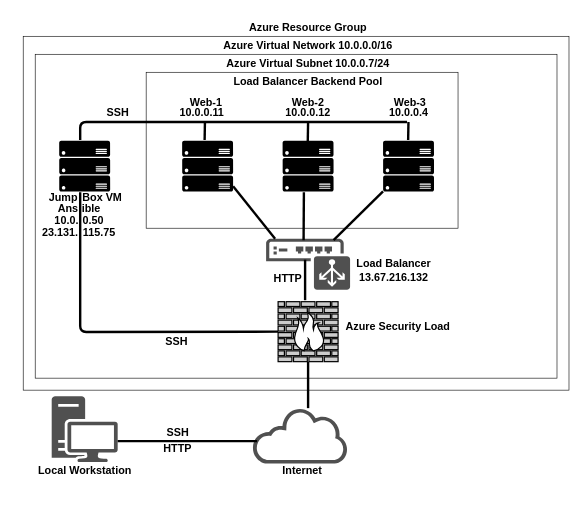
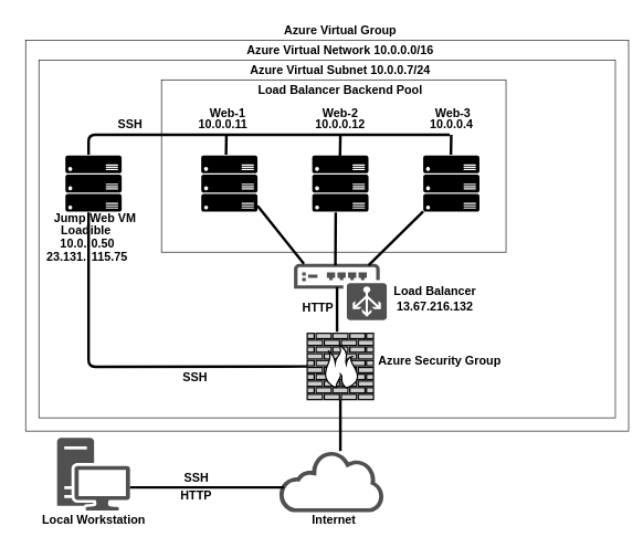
  <mxCell id="0" />
  <mxCell id="1" parent="0" />
  <mxCell id="2" value="" style="rounded=0;whiteSpace=wrap;html=1;" vertex="1" parent="1"><mxGeometry x="38" y="60" width="910" height="590" as="geometry" /></mxCell>
  <mxCell id="3" value="" style="rounded=0;whiteSpace=wrap;html=1;" vertex="1" parent="1"><mxGeometry x="58" y="90" width="870" height="540" as="geometry" /></mxCell>
- <mxCell id="4" value="&lt;b&gt;&lt;font style=&quot;font-size: 18px&quot;&gt;Azure Resource Group&lt;/font&gt;&lt;/b&gt;" style="text;html=1;strokeColor=none;fillColor=none;align=center;verticalAlign=middle;whiteSpace=wrap;rounded=0;" vertex="1" parent="1"><mxGeometry x="388" width="250" height="50" as="geometry" y="20" /></mxCell>
+ <mxCell id="4" value="&lt;b&gt;&lt;font style=&quot;font-size: 18px&quot;&gt;Azure Virtual Group&lt;/font&gt;&lt;/b&gt;" style="text;html=1;strokeColor=none;fillColor=none;align=center;verticalAlign=middle;whiteSpace=wrap;rounded=0;" vertex="1" parent="1"><mxGeometry x="388" width="250" height="50" as="geometry" y="20" /></mxCell>
  <mxCell id="5" value="&lt;font style=&quot;font-size: 18px&quot;&gt;&lt;b&gt;Azure Virtual Network 10.0.0.0/16 &lt;/b&gt;&lt;/font&gt;" style="text;html=1;strokeColor=none;fillColor=none;align=center;verticalAlign=middle;whiteSpace=wrap;rounded=0;" vertex="1" parent="1"><mxGeometry x="318" y="40" width="390" height="70" as="geometry" /></mxCell>
  <mxCell id="6" value="" style="pointerEvents=1;shadow=0;dashed=0;html=1;strokeColor=none;fillColor=#505050;labelPosition=center;verticalLabelPosition=bottom;verticalAlign=top;outlineConnect=0;align=center;shape=mxgraph.office.devices.workstation;" vertex="1" parent="1"><mxGeometry x="85.5" y="660" width="110" height="110" as="geometry" /></mxCell>
  <mxCell id="7" value="&lt;font style=&quot;font-size: 18px&quot;&gt;&lt;b&gt;Local Workstation&lt;/b&gt;&lt;/font&gt;" style="text;html=1;strokeColor=none;fillColor=none;align=center;verticalAlign=middle;whiteSpace=wrap;rounded=0;" vertex="1" parent="1"><mxGeometry x="20.5" y="750" width="240" height="70" as="geometry" /></mxCell>
  <mxCell id="8" value="&lt;font style=&quot;font-size: 18px&quot;&gt;&lt;b&gt;Internet&lt;/b&gt;&lt;/font&gt;" style="text;html=1;strokeColor=none;fillColor=none;align=center;verticalAlign=middle;whiteSpace=wrap;rounded=0;" vertex="1" parent="1"><mxGeometry x="425.5" y="757.5" width="155" height="55" as="geometry" /></mxCell>
  <mxCell id="9" value="&lt;font style=&quot;font-size: 18px&quot;&gt;&lt;b&gt;SSH&lt;/b&gt;&lt;/font&gt;" style="text;html=1;strokeColor=none;fillColor=none;align=center;verticalAlign=middle;whiteSpace=wrap;rounded=0;" vertex="1" parent="1"><mxGeometry x="250.5" y="701" width="90" height="40" as="geometry" /></mxCell>
  <mxCell id="10" value="" style="pointerEvents=1;shadow=0;dashed=0;html=1;strokeColor=none;fillColor=#505050;labelPosition=center;verticalLabelPosition=bottom;verticalAlign=top;outlineConnect=0;align=center;shape=mxgraph.office.devices.load_balancer;" vertex="1" parent="1"><mxGeometry x="443" y="397.5" width="140" height="85" as="geometry" /></mxCell>
  <mxCell id="11" value="" style="rounded=0;whiteSpace=wrap;html=1;strokeColor=#000000;fillColor=#FFFFFF;" vertex="1" parent="1"><mxGeometry x="243" y="120" width="520" height="260" as="geometry" /></mxCell>
  <mxCell id="12" value="" style="fontColor=#0066CC;verticalAlign=top;verticalLabelPosition=bottom;labelPosition=center;align=center;html=1;outlineConnect=0;fillColor=#CCCCCC;gradientColor=none;gradientDirection=north;strokeWidth=2;shape=mxgraph.networks.firewall;" vertex="1" parent="1"><mxGeometry x="463" y="502.5" width="100" height="100" as="geometry" /></mxCell>
  <mxCell id="13" value="&lt;font style=&quot;font-size: 18px&quot;&gt;&lt;b&gt;Load Balancer&lt;br&gt;&lt;/b&gt;&lt;/font&gt;" style="text;html=1;strokeColor=none;fillColor=none;align=center;verticalAlign=middle;whiteSpace=wrap;rounded=0;" vertex="1" parent="1"><mxGeometry x="470.5" y="365" width="370" height="150" as="geometry" /></mxCell>
  <mxCell id="14" value="" style="aspect=fixed;pointerEvents=1;shadow=0;dashed=0;html=1;strokeColor=none;labelPosition=center;verticalLabelPosition=bottom;verticalAlign=top;align=center;shape=mxgraph.azure.server_rack;fillColor=#000000;" vertex="1" parent="1"><mxGeometry x="638" y="234" width="85" height="85" as="geometry" /></mxCell>
  <mxCell id="15" value="" style="aspect=fixed;pointerEvents=1;shadow=0;dashed=0;html=1;strokeColor=none;labelPosition=center;verticalLabelPosition=bottom;verticalAlign=top;align=center;shape=mxgraph.azure.server_rack;fillColor=#000000;" vertex="1" parent="1"><mxGeometry x="98" y="234" width="85" height="85" as="geometry" /></mxCell>
  <mxCell id="16" value="" style="aspect=fixed;pointerEvents=1;shadow=0;dashed=0;html=1;strokeColor=none;labelPosition=center;verticalLabelPosition=bottom;verticalAlign=top;align=center;shape=mxgraph.azure.server_rack;fillColor=#000000;" vertex="1" parent="1"><mxGeometry x="470.5" y="234" width="85" height="85" as="geometry" /></mxCell>
  <mxCell id="17" value="&lt;font style=&quot;font-size: 18px&quot;&gt;&lt;b&gt;10.0.0.11&lt;/b&gt;&lt;/font&gt;" style="text;html=1;strokeColor=none;fillColor=none;align=center;verticalAlign=middle;whiteSpace=wrap;rounded=0;" vertex="1" parent="1"><mxGeometry x="260.5" y="157" width="150" height="60" as="geometry" /></mxCell>
  <mxCell id="18" value="&lt;font style=&quot;font-size: 18px&quot;&gt;&lt;b&gt;HTTP&lt;/b&gt;&lt;/font&gt;" style="text;html=1;strokeColor=none;fillColor=none;align=center;verticalAlign=middle;whiteSpace=wrap;rounded=0;" vertex="1" parent="1"><mxGeometry x="233" y="722.5" width="125" height="50" as="geometry" /></mxCell>
  <mxCell id="19" value="&lt;font style=&quot;font-size: 18px&quot;&gt;&lt;b&gt;Azure Virtual Subnet 10.0.0.7/24&lt;br&gt;&lt;/b&gt;&lt;/font&gt;" style="text;html=1;strokeColor=none;fillColor=none;align=center;verticalAlign=middle;whiteSpace=wrap;rounded=0;" vertex="1" parent="1"><mxGeometry x="363" y="86" width="300" height="40" as="geometry" /></mxCell>
- <mxCell id="20" value="&lt;font style=&quot;font-size: 18px&quot;&gt;&lt;b&gt;Azure Security Load&lt;br&gt;&lt;/b&gt;&lt;/font&gt;" style="text;html=1;strokeColor=none;fillColor=none;align=center;verticalAlign=middle;whiteSpace=wrap;rounded=0;" vertex="1" parent="1"><mxGeometry x="508" y="525" width="310" height="40" as="geometry" /></mxCell>
+ <mxCell id="20" value="&lt;font style=&quot;font-size: 18px&quot;&gt;&lt;b&gt;Azure Security Group&lt;br&gt;&lt;/b&gt;&lt;/font&gt;" style="text;html=1;strokeColor=none;fillColor=none;align=center;verticalAlign=middle;whiteSpace=wrap;rounded=0;" vertex="1" parent="1"><mxGeometry x="508" y="525" width="310" height="40" as="geometry" /></mxCell>
  <mxCell id="21" value="" style="aspect=fixed;pointerEvents=1;shadow=0;dashed=0;html=1;strokeColor=none;labelPosition=center;verticalLabelPosition=bottom;verticalAlign=top;align=center;shape=mxgraph.azure.server_rack;fillColor=#000000;" vertex="1" parent="1"><mxGeometry x="303" y="234" width="85" height="85" as="geometry" /></mxCell>
  <mxCell id="22" value="&lt;font style=&quot;font-size: 18px&quot;&gt;&lt;b&gt;10.0.0.12&lt;/b&gt;&lt;/font&gt;" style="text;html=1;strokeColor=none;fillColor=none;align=center;verticalAlign=middle;whiteSpace=wrap;rounded=0;" vertex="1" parent="1"><mxGeometry x="438" y="157" width="150" height="60" as="geometry" /></mxCell>
  <mxCell id="23" value="&lt;font style=&quot;font-size: 18px&quot;&gt;&lt;b&gt;10.0.&lt;/b&gt;&lt;/font&gt;" style="text;html=1;strokeColor=none;fillColor=none;align=center;verticalAlign=middle;whiteSpace=wrap;rounded=0;" vertex="1" parent="1"><mxGeometry x="70.38" y="338" width="80.75" height="60" as="geometry" /></mxCell>
  <mxCell id="24" value="&lt;font style=&quot;font-size: 18px&quot;&gt;&lt;b&gt;10.0.0.4&lt;/b&gt;&lt;/font&gt;" style="text;html=1;strokeColor=none;fillColor=none;align=center;verticalAlign=middle;whiteSpace=wrap;rounded=0;" vertex="1" parent="1"><mxGeometry x="605.5" y="157" width="150" height="60" as="geometry" /></mxCell>
  <mxCell id="25" value="" style="pointerEvents=1;shadow=0;dashed=0;html=1;strokeColor=none;fillColor=#505050;labelPosition=center;verticalLabelPosition=bottom;outlineConnect=0;verticalAlign=top;align=center;shape=mxgraph.office.clouds.cloud;" vertex="1" parent="1"><mxGeometry x="420.5" y="680" width="160" height="92.5" as="geometry" /></mxCell>
  <mxCell id="26" value="" style="endArrow=none;html=1;strokeWidth=4;" edge="1" parent="1"><mxGeometry width="50" height="50" relative="1" as="geometry"><mxPoint x="195.5" y="735" as="sourcePoint" /><mxPoint x="428" y="735" as="targetPoint" /></mxGeometry></mxCell>
  <mxCell id="27" value="" style="endArrow=none;html=1;strokeWidth=4;entryX=0.5;entryY=1;entryDx=0;entryDy=0;entryPerimeter=0;" edge="1" parent="1" target="12"><mxGeometry width="50" height="50" relative="1" as="geometry"><mxPoint x="513" y="680" as="sourcePoint" /><mxPoint x="548" y="630" as="targetPoint" /></mxGeometry></mxCell>
  <mxCell id="28" value="" style="endArrow=none;html=1;strokeWidth=4;" edge="1" parent="1"><mxGeometry width="50" height="50" relative="1" as="geometry"><mxPoint x="508" y="500" as="sourcePoint" /><mxPoint x="508" y="432.5" as="targetPoint" /></mxGeometry></mxCell>
  <mxCell id="29" value="" style="endArrow=none;html=1;strokeWidth=4;" edge="1" parent="1"><mxGeometry width="50" height="50" relative="1" as="geometry"><mxPoint x="505.5" y="400" as="sourcePoint" /><mxPoint x="506" y="320" as="targetPoint" /></mxGeometry></mxCell>
  <mxCell id="30" value="" style="endArrow=none;html=1;strokeWidth=4;" edge="1" parent="1" target="14"><mxGeometry width="50" height="50" relative="1" as="geometry"><mxPoint x="555.5" y="400" as="sourcePoint" /><mxPoint x="679" y="260" as="targetPoint" /></mxGeometry></mxCell>
  <mxCell id="31" value="" style="endArrow=none;html=1;strokeWidth=4;" edge="1" parent="1"><mxGeometry width="50" height="50" relative="1" as="geometry"><mxPoint x="458" y="397.5" as="sourcePoint" /><mxPoint x="388" y="310" as="targetPoint" /></mxGeometry></mxCell>
  <mxCell id="32" value="" style="endArrow=none;html=1;strokeWidth=4;" edge="1" parent="1"><mxGeometry width="50" height="50" relative="1" as="geometry"><mxPoint x="133" y="233" as="sourcePoint" /><mxPoint x="678" y="203" as="targetPoint" /><Array as="points"><mxPoint x="133" y="203" /></Array></mxGeometry></mxCell>
  <mxCell id="33" value="" style="endArrow=none;html=1;strokeWidth=4;" edge="1" parent="1"><mxGeometry width="50" height="50" relative="1" as="geometry"><mxPoint x="340.5" y="233" as="sourcePoint" /><mxPoint x="341" y="203" as="targetPoint" /></mxGeometry></mxCell>
  <mxCell id="34" value="" style="endArrow=none;html=1;strokeWidth=4;" edge="1" parent="1"><mxGeometry width="50" height="50" relative="1" as="geometry"><mxPoint x="512.33" y="243" as="sourcePoint" /><mxPoint x="513" y="203" as="targetPoint" /></mxGeometry></mxCell>
  <mxCell id="35" value="" style="endArrow=none;html=1;strokeWidth=4;" edge="1" parent="1"><mxGeometry width="50" height="50" relative="1" as="geometry"><mxPoint x="679.83" y="233" as="sourcePoint" /><mxPoint x="680.33" y="203" as="targetPoint" /></mxGeometry></mxCell>
  <mxCell id="36" value="" style="endArrow=none;html=1;strokeWidth=4;" edge="1" parent="1"><mxGeometry width="50" height="50" relative="1" as="geometry"><mxPoint x="133" y="320" as="sourcePoint" /><mxPoint x="463" y="552.5" as="targetPoint" /><Array as="points"><mxPoint x="133" y="553" /></Array></mxGeometry></mxCell>
  <mxCell id="37" value="&lt;font style=&quot;font-size: 18px&quot;&gt;&lt;b&gt;SSH&lt;/b&gt;&lt;/font&gt;" style="text;html=1;strokeColor=none;fillColor=none;align=center;verticalAlign=middle;whiteSpace=wrap;rounded=0;" vertex="1" parent="1"><mxGeometry x="249" y="549" width="90" height="40" as="geometry" /></mxCell>
  <mxCell id="38" value="&lt;font style=&quot;font-size: 18px&quot;&gt;&lt;b&gt;Load Balancer&lt;/b&gt; &lt;b&gt;Backend Pool&lt;/b&gt;&lt;br&gt;&lt;b&gt;&lt;/b&gt;&lt;/font&gt;" style="text;html=1;strokeColor=none;fillColor=none;align=center;verticalAlign=middle;whiteSpace=wrap;rounded=0;" vertex="1" parent="1"><mxGeometry x="328" y="60" width="370" height="150" as="geometry" /></mxCell>
  <mxCell id="39" value="&lt;font style=&quot;font-size: 18px&quot;&gt;&lt;b&gt;SSH&lt;/b&gt;&lt;/font&gt;" style="text;html=1;strokeColor=none;fillColor=none;align=center;verticalAlign=middle;whiteSpace=wrap;rounded=0;" vertex="1" parent="1"><mxGeometry x="151" y="167" width="90" height="40" as="geometry" /></mxCell>
  <mxCell id="40" value="&lt;font style=&quot;font-size: 18px&quot;&gt;&lt;b&gt;Web-1&lt;/b&gt;&lt;/font&gt;" style="text;html=1;strokeColor=none;fillColor=none;align=center;verticalAlign=middle;whiteSpace=wrap;rounded=0;" vertex="1" parent="1"><mxGeometry x="298" y="150" width="90" height="40" as="geometry" /></mxCell>
  <mxCell id="41" value="&lt;font style=&quot;font-size: 18px&quot;&gt;&lt;b&gt;Web-2&lt;/b&gt;&lt;/font&gt;" style="text;html=1;strokeColor=none;fillColor=none;align=center;verticalAlign=middle;whiteSpace=wrap;rounded=0;" vertex="1" parent="1"><mxGeometry x="468" y="150" width="90" height="40" as="geometry" /></mxCell>
  <mxCell id="42" value="&lt;font style=&quot;font-size: 18px&quot;&gt;&lt;b&gt;Web-3&lt;/b&gt;&lt;/font&gt;" style="text;html=1;strokeColor=none;fillColor=none;align=center;verticalAlign=middle;whiteSpace=wrap;rounded=0;" vertex="1" parent="1"><mxGeometry x="638" y="150" width="90" height="40" as="geometry" /></mxCell>
  <mxCell id="43" value="&lt;font style=&quot;font-size: 18px&quot;&gt;&lt;b&gt;HTTP&lt;/b&gt;&lt;/font&gt;" style="text;html=1;strokeColor=none;fillColor=none;align=center;verticalAlign=middle;whiteSpace=wrap;rounded=0;" vertex="1" parent="1"><mxGeometry x="417" y="440" width="125" height="50" as="geometry" /></mxCell>
  <mxCell id="44" value="&lt;font style=&quot;font-size: 18px&quot;&gt;&lt;b&gt;13.67.216.132&lt;/b&gt;&lt;/font&gt;" style="text;html=1;strokeColor=none;fillColor=none;align=center;verticalAlign=middle;whiteSpace=wrap;rounded=0;fontSize=11;" vertex="1" parent="1"><mxGeometry x="520.5" y="422.5" width="270" height="80" as="geometry" /></mxCell>
  <mxCell id="45" value="&lt;font style=&quot;font-size: 18px&quot;&gt;&lt;b&gt;&lt;font style=&quot;font-size: 18px&quot;&gt;Jump&lt;/font&gt;&lt;br&gt;&lt;/b&gt;&lt;/font&gt;" style="text;html=1;strokeColor=none;fillColor=none;align=center;verticalAlign=middle;whiteSpace=wrap;rounded=0;fontSize=11;" vertex="1" parent="1"><mxGeometry x="61" y="309" width="87.5" height="40" as="geometry" /></mxCell>
- <mxCell id="46" value="&lt;b&gt;&lt;font style=&quot;font-size: 18px&quot;&gt;Box VM&lt;/font&gt;&lt;/b&gt;&lt;font style=&quot;font-size: 18px&quot;&gt;&lt;b&gt;&lt;br&gt;&lt;/b&gt;&lt;/font&gt;" style="text;html=1;strokeColor=none;fillColor=none;align=center;verticalAlign=middle;whiteSpace=wrap;rounded=0;fontSize=11;" vertex="1" parent="1"><mxGeometry x="125.5" y="309" width="87.5" height="40" as="geometry" /></mxCell>
+ <mxCell id="46" value="&lt;b&gt;&lt;font style=&quot;font-size: 18px&quot;&gt;Web VM&lt;/font&gt;&lt;/b&gt;&lt;font style=&quot;font-size: 18px&quot;&gt;&lt;b&gt;&lt;br&gt;&lt;/b&gt;&lt;/font&gt;" style="text;html=1;strokeColor=none;fillColor=none;align=center;verticalAlign=middle;whiteSpace=wrap;rounded=0;fontSize=11;" vertex="1" parent="1"><mxGeometry x="125.5" y="309" width="87.5" height="40" as="geometry" /></mxCell>
  <mxCell id="47" value="&lt;font style=&quot;font-size: 18px&quot;&gt;&lt;b&gt;0.50&lt;/b&gt;&lt;/font&gt;" style="text;html=1;strokeColor=none;fillColor=none;align=center;verticalAlign=middle;whiteSpace=wrap;rounded=0;" vertex="1" parent="1"><mxGeometry x="124.5" y="338" width="60" height="60" as="geometry" /></mxCell>
  <mxCell id="48" value="&lt;b&gt;&lt;font style=&quot;font-size: 18px&quot;&gt;23.131.&lt;/font&gt;&lt;/b&gt;" style="text;html=1;strokeColor=none;fillColor=none;align=center;verticalAlign=middle;whiteSpace=wrap;rounded=0;fontSize=11;" vertex="1" parent="1"><mxGeometry x="59.75" y="367.75" width="80" height="40" as="geometry" /></mxCell>
  <mxCell id="49" value="&lt;b&gt;&lt;font style=&quot;font-size: 18px&quot;&gt;115.75&lt;/font&gt;&lt;/b&gt;" style="text;html=1;strokeColor=none;fillColor=none;align=center;verticalAlign=middle;whiteSpace=wrap;rounded=0;fontSize=11;" vertex="1" parent="1"><mxGeometry x="124.5" y="367.75" width="80" height="40" as="geometry" /></mxCell>
- <mxCell id="50" value="&lt;b&gt;&lt;font style=&quot;font-size: 18px&quot;&gt;Ans&lt;/font&gt;&lt;/b&gt;" style="text;html=1;strokeColor=none;fillColor=none;align=center;verticalAlign=middle;whiteSpace=wrap;rounded=0;fontSize=11;" vertex="1" parent="1"><mxGeometry x="53" y="326" width="120" height="43.75" as="geometry" /></mxCell>
+ <mxCell id="50" value="&lt;b&gt;&lt;font style=&quot;font-size: 18px&quot;&gt;Load&lt;/font&gt;&lt;/b&gt;" style="text;html=1;strokeColor=none;fillColor=none;align=center;verticalAlign=middle;whiteSpace=wrap;rounded=0;fontSize=11;" vertex="1" parent="1"><mxGeometry x="53" y="326" width="120" height="43.75" as="geometry" /></mxCell>
  <mxCell id="51" value="&lt;b&gt;&lt;font style=&quot;font-size: 18px&quot;&gt;ible&lt;/font&gt;&lt;/b&gt;" style="text;html=1;strokeColor=none;fillColor=none;align=center;verticalAlign=middle;whiteSpace=wrap;rounded=0;fontSize=11;" vertex="1" parent="1"><mxGeometry x="109" y="332.88" width="84.5" height="30" as="geometry" /></mxCell>
